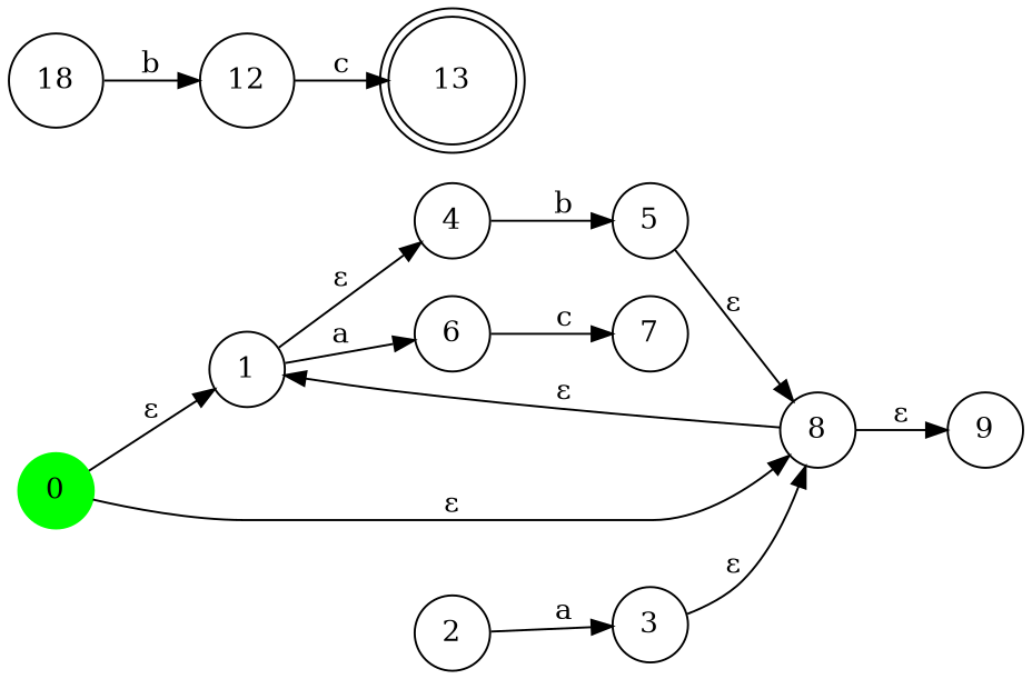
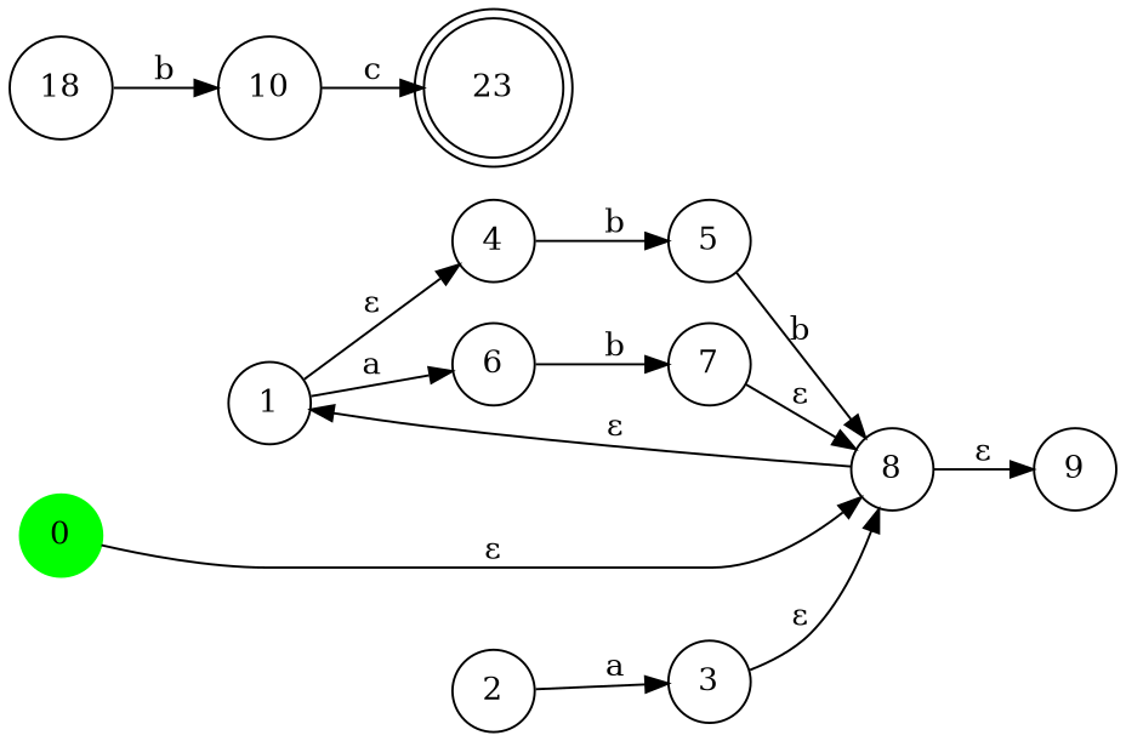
  digraph {
    rankdir=LR
    node [shape=circle]
    0 [color=green style=filled]
    1
    8
    4
    6
-   13 [shape=doublecircle]
+   13 [shape=doublecircle label=23]
    2
    3
    5
    7
    9
    n12 [label=18]
-   12
-   0 -> 1 [label="ε"]
+   12 [label=10]
    0 -> 8 [label="ε"]
    1 -> 4 [label="ε"]
    1 -> 6 [label=a]
    8 -> 1 [label="ε"]
    8 -> 9 [label="ε"]
    4 -> 5 [label=b]
-   6 -> 7 [label=c]
+   6 -> 7 [label=b]
    2 -> 3 [label=a]
    3 -> 8 [label="ε"]
-   5 -> 8 [label="ε"]
+   5 -> 8 [label=b]
+   7 -> 8 [label="ε"]
    n12 -> 12 [label=b]
    12 -> 13 [label=c]
  }
